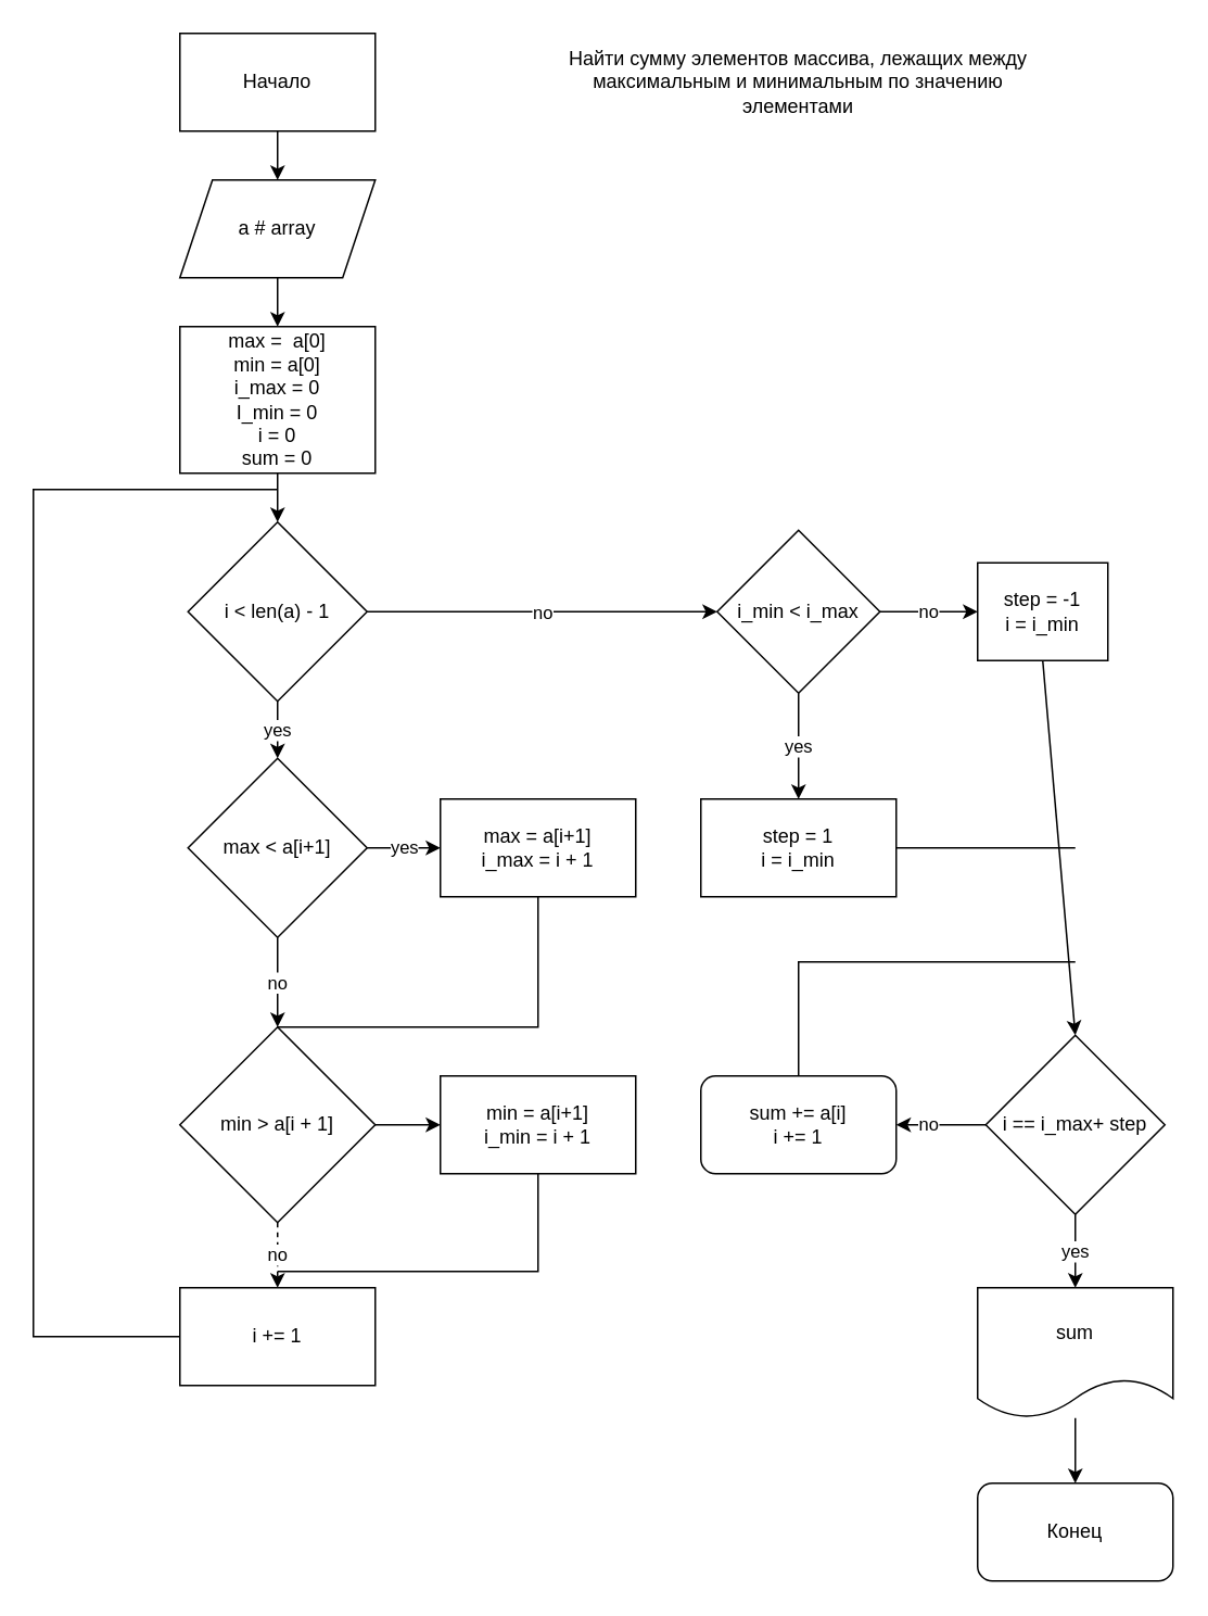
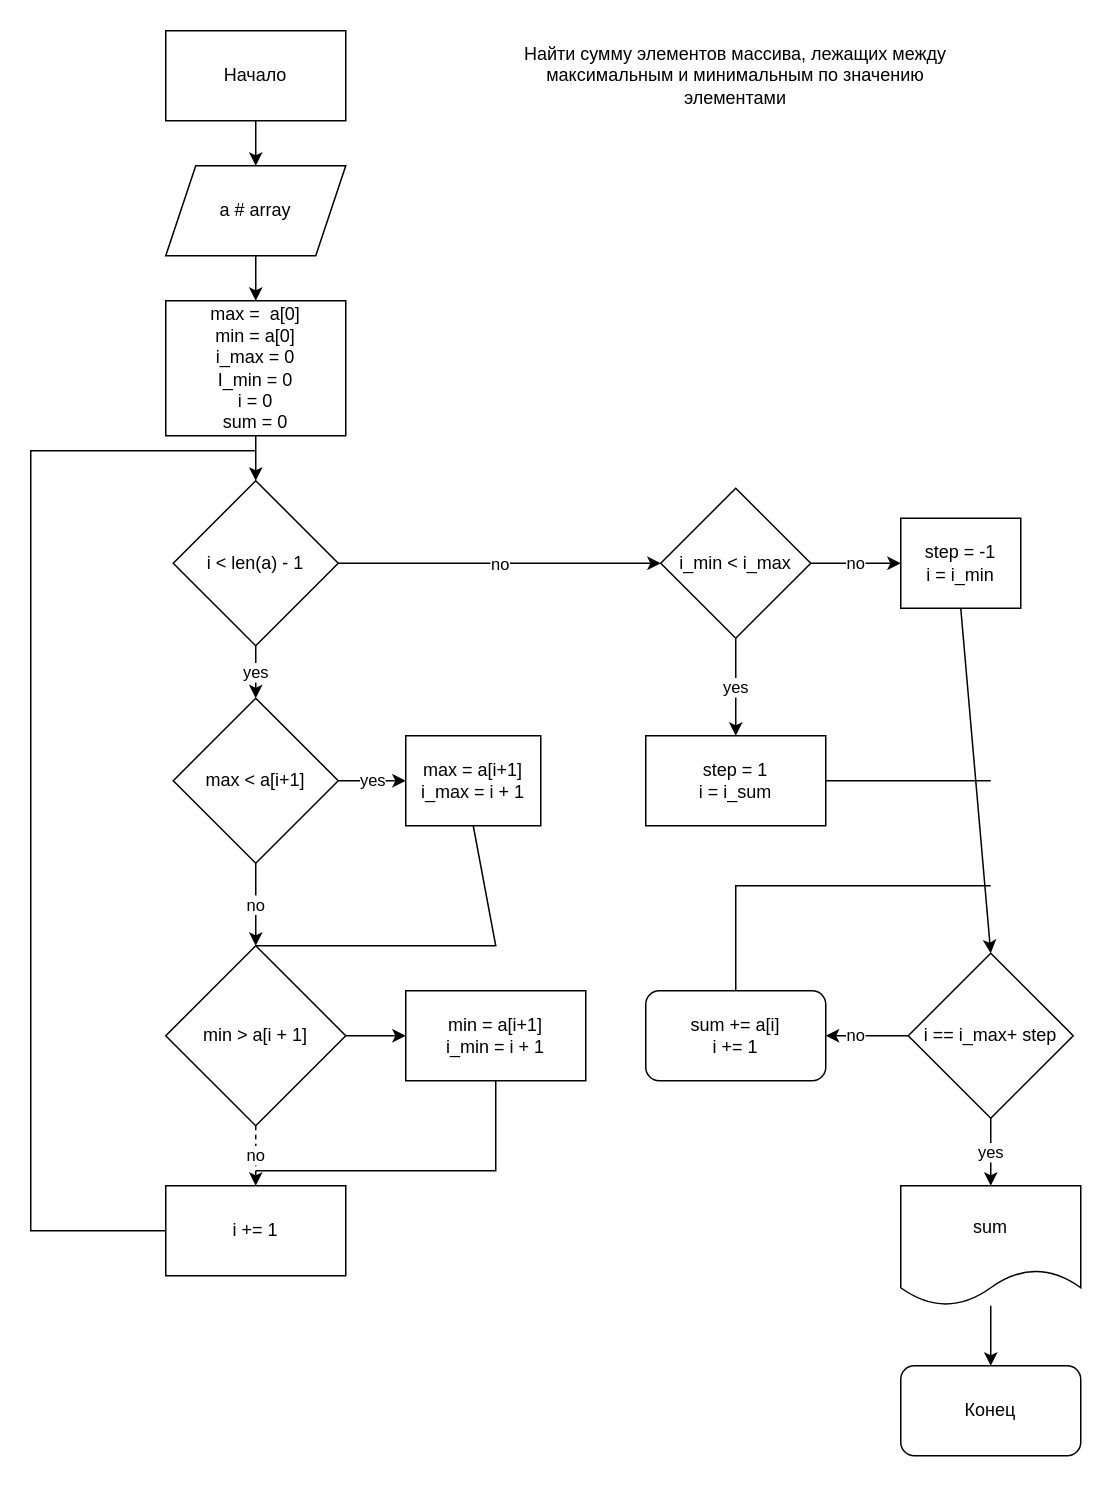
  <mxCell id="0" />
  <mxCell id="1" parent="0" />
  <mxCell id="2" value="" style="edgeStyle=orthogonalEdgeStyle;rounded=0;orthogonalLoop=1;jettySize=auto;html=1;" parent="1" source="3" target="5" edge="1"><mxGeometry relative="1" as="geometry" /></mxCell>
  <mxCell id="3" value="Начало" style="whiteSpace=wrap;html=1;rounded=0;" parent="1" vertex="1"><mxGeometry x="110" y="20" width="120" height="60" as="geometry" /></mxCell>
  <mxCell id="4" value="" style="edgeStyle=orthogonalEdgeStyle;rounded=0;orthogonalLoop=1;jettySize=auto;html=1;" parent="1" source="5" target="7" edge="1"><mxGeometry relative="1" as="geometry" /></mxCell>
  <mxCell id="5" value="a # array" style="shape=parallelogram;perimeter=parallelogramPerimeter;whiteSpace=wrap;html=1;fixedSize=1;" parent="1" vertex="1"><mxGeometry x="110" y="110" width="120" height="60" as="geometry" /></mxCell>
  <mxCell id="6" value="" style="edgeStyle=orthogonalEdgeStyle;rounded=0;orthogonalLoop=1;jettySize=auto;html=1;" parent="1" source="7" target="10" edge="1"><mxGeometry relative="1" as="geometry" /></mxCell>
  <mxCell id="7" value="max =&amp;nbsp; a[0]&lt;br&gt;min = a[0]&lt;br&gt;i_max = 0&lt;br&gt;I_min = 0&lt;br&gt;i = 0&lt;br&gt;sum = 0" style="rounded=0;whiteSpace=wrap;html=1;" parent="1" vertex="1"><mxGeometry x="110" y="200" width="120" height="90" as="geometry" /></mxCell>
  <mxCell id="8" value="yes" style="edgeStyle=orthogonalEdgeStyle;rounded=0;orthogonalLoop=1;jettySize=auto;html=1;" parent="1" source="10" target="13" edge="1"><mxGeometry relative="1" as="geometry"><Array as="points"><mxPoint x="170" y="445" /><mxPoint x="170" y="445" /></Array></mxGeometry></mxCell>
  <mxCell id="9" value="no" style="edgeStyle=orthogonalEdgeStyle;rounded=0;orthogonalLoop=1;jettySize=auto;html=1;" parent="1" source="10" edge="1"><mxGeometry relative="1" as="geometry"><mxPoint x="440" y="375" as="targetPoint" /></mxGeometry></mxCell>
  <mxCell id="10" value="i &amp;lt; len(a) - 1" style="rhombus;whiteSpace=wrap;html=1;" parent="1" vertex="1"><mxGeometry x="115" y="320" width="110" height="110" as="geometry" /></mxCell>
  <mxCell id="11" value="yes" style="edgeStyle=orthogonalEdgeStyle;rounded=0;orthogonalLoop=1;jettySize=auto;html=1;" parent="1" source="13" target="17" edge="1"><mxGeometry relative="1" as="geometry" /></mxCell>
  <mxCell id="12" value="no" style="edgeStyle=orthogonalEdgeStyle;rounded=0;orthogonalLoop=1;jettySize=auto;html=1;" parent="1" source="13" target="16" edge="1"><mxGeometry relative="1" as="geometry"><Array as="points"><mxPoint x="170" y="590" /><mxPoint x="170" y="590" /></Array></mxGeometry></mxCell>
  <mxCell id="13" value="max &amp;lt; a[i+1]" style="rhombus;whiteSpace=wrap;html=1;" parent="1" vertex="1"><mxGeometry x="115" y="465" width="110" height="110" as="geometry" /></mxCell>
  <mxCell id="14" value="" style="edgeStyle=orthogonalEdgeStyle;rounded=0;orthogonalLoop=1;jettySize=auto;html=1;" parent="1" source="16" target="18" edge="1"><mxGeometry relative="1" as="geometry" /></mxCell>
  <mxCell id="15" value="no" style="edgeStyle=orthogonalEdgeStyle;rounded=0;orthogonalLoop=1;jettySize=auto;html=1;dashed=1;" parent="1" source="16" target="19" edge="1"><mxGeometry relative="1" as="geometry"><Array as="points"><mxPoint x="170" y="770" /><mxPoint x="170" y="770" /></Array></mxGeometry></mxCell>
  <mxCell id="16" value="min &amp;gt; a[i + 1]" style="rhombus;whiteSpace=wrap;html=1;" parent="1" vertex="1"><mxGeometry x="110" y="630" width="120" height="120" as="geometry" /></mxCell>
- <mxCell id="17" value="max = a[i+1]&lt;br&gt;i_max = i + 1" style="rounded=0;whiteSpace=wrap;html=1;" parent="1" vertex="1"><mxGeometry x="270" y="490" width="120" height="60" as="geometry" /></mxCell>
+ <mxCell id="17" value="max = a[i+1]&lt;br&gt;i_max = i + 1" style="rounded=0;whiteSpace=wrap;html=1;" parent="1" vertex="1"><mxGeometry x="270" y="490" width="90" height="60" as="geometry" /></mxCell>
  <mxCell id="18" value="min = a[i+1]&lt;br&gt;i_min = i + 1" style="rounded=0;whiteSpace=wrap;html=1;" parent="1" vertex="1"><mxGeometry x="270" y="660" width="120" height="60" as="geometry" /></mxCell>
  <mxCell id="19" value="i += 1" style="rounded=0;whiteSpace=wrap;html=1;" parent="1" vertex="1"><mxGeometry x="110" y="790" width="120" height="60" as="geometry" /></mxCell>
  <mxCell id="20" value="" style="endArrow=none;html=1;rounded=0;entryX=0.5;entryY=1;entryDx=0;entryDy=0;" parent="1" target="17" edge="1"><mxGeometry width="50" height="50" relative="1" as="geometry"><mxPoint x="170" y="630" as="sourcePoint" /><mxPoint x="220" y="630" as="targetPoint" /><Array as="points"><mxPoint x="330" y="630" /></Array></mxGeometry></mxCell>
  <mxCell id="21" value="" style="endArrow=none;html=1;rounded=0;entryX=0.5;entryY=1;entryDx=0;entryDy=0;" parent="1" target="18" edge="1"><mxGeometry width="50" height="50" relative="1" as="geometry"><mxPoint x="170" y="780" as="sourcePoint" /><mxPoint x="330" y="760" as="targetPoint" /><Array as="points"><mxPoint x="330" y="780" /></Array></mxGeometry></mxCell>
  <mxCell id="22" value="" style="endArrow=none;html=1;rounded=0;entryX=0;entryY=0.5;entryDx=0;entryDy=0;" parent="1" target="19" edge="1"><mxGeometry width="50" height="50" relative="1" as="geometry"><mxPoint x="170" y="300" as="sourcePoint" /><mxPoint x="220" y="550" as="targetPoint" /><Array as="points"><mxPoint x="20" y="300" /><mxPoint x="20" y="820" /></Array></mxGeometry></mxCell>
  <mxCell id="23" value="yes" style="edgeStyle=orthogonalEdgeStyle;rounded=0;orthogonalLoop=1;jettySize=auto;html=1;" parent="1" source="25" target="26" edge="1"><mxGeometry relative="1" as="geometry"><Array as="points"><mxPoint x="490" y="450" /><mxPoint x="490" y="450" /></Array></mxGeometry></mxCell>
  <mxCell id="24" value="no" style="edgeStyle=orthogonalEdgeStyle;rounded=0;orthogonalLoop=1;jettySize=auto;html=1;" parent="1" source="25" target="27" edge="1"><mxGeometry relative="1" as="geometry"><Array as="points"><mxPoint x="570" y="375" /><mxPoint x="570" y="375" /></Array></mxGeometry></mxCell>
  <mxCell id="25" value="i_min &amp;lt; i_max" style="rhombus;whiteSpace=wrap;html=1;" parent="1" vertex="1"><mxGeometry x="440" y="325" width="100" height="100" as="geometry" /></mxCell>
- <mxCell id="26" value="step = 1&lt;br&gt;i = i_min" style="rounded=0;whiteSpace=wrap;html=1;" parent="1" vertex="1"><mxGeometry x="430" y="490" width="120" height="60" as="geometry" /></mxCell>
+ <mxCell id="26" value="step = 1&lt;br&gt;i = i_sum" style="rounded=0;whiteSpace=wrap;html=1;" parent="1" vertex="1"><mxGeometry x="430" y="490" width="120" height="60" as="geometry" /></mxCell>
  <mxCell id="27" value="step = -1&lt;br&gt;i = i_min" style="rounded=0;whiteSpace=wrap;html=1;" parent="1" vertex="1"><mxGeometry x="600" y="345" width="80" height="60" as="geometry" /></mxCell>
  <mxCell id="28" value="no" style="edgeStyle=orthogonalEdgeStyle;rounded=0;orthogonalLoop=1;jettySize=auto;html=1;" parent="1" source="30" target="31" edge="1"><mxGeometry x="0.273" relative="1" as="geometry"><Array as="points"><mxPoint x="590" y="690" /><mxPoint x="590" y="690" /></Array><mxPoint as="offset" /></mxGeometry></mxCell>
  <mxCell id="29" value="yes" style="edgeStyle=orthogonalEdgeStyle;rounded=0;orthogonalLoop=1;jettySize=auto;html=1;" parent="1" source="30" target="36" edge="1"><mxGeometry relative="1" as="geometry"><Array as="points"><mxPoint x="660" y="760" /><mxPoint x="660" y="760" /></Array></mxGeometry></mxCell>
  <mxCell id="30" value="i == i_max+ step" style="rhombus;whiteSpace=wrap;html=1;" parent="1" vertex="1"><mxGeometry x="605" y="635" width="110" height="110" as="geometry" /></mxCell>
  <mxCell id="31" value="sum += a[i]&lt;br&gt;i += 1" style="whiteSpace=wrap;html=1;rounded=1;" parent="1" vertex="1"><mxGeometry x="430" y="660" width="120" height="60" as="geometry" /></mxCell>
  <mxCell id="32" value="" style="endArrow=classic;html=1;rounded=0;entryX=0.5;entryY=0;entryDx=0;entryDy=0;exitX=0.5;exitY=1;exitDx=0;exitDy=0;" parent="1" source="27" target="30" edge="1"><mxGeometry width="50" height="50" relative="1" as="geometry"><mxPoint x="300" y="550" as="sourcePoint" /><mxPoint x="350" y="500" as="targetPoint" /></mxGeometry></mxCell>
  <mxCell id="33" value="" style="endArrow=none;html=1;rounded=0;entryX=1;entryY=0.5;entryDx=0;entryDy=0;" parent="1" target="26" edge="1"><mxGeometry width="50" height="50" relative="1" as="geometry"><mxPoint x="660" y="520" as="sourcePoint" /><mxPoint x="350" y="500" as="targetPoint" /></mxGeometry></mxCell>
  <mxCell id="34" value="" style="endArrow=none;html=1;rounded=0;entryX=0.5;entryY=0;entryDx=0;entryDy=0;" parent="1" target="31" edge="1"><mxGeometry width="50" height="50" relative="1" as="geometry"><mxPoint x="660" y="590" as="sourcePoint" /><mxPoint x="350" y="760" as="targetPoint" /><Array as="points"><mxPoint x="490" y="590" /></Array></mxGeometry></mxCell>
  <mxCell id="35" value="" style="edgeStyle=orthogonalEdgeStyle;rounded=0;orthogonalLoop=1;jettySize=auto;html=1;" parent="1" source="36" target="37" edge="1"><mxGeometry relative="1" as="geometry" /></mxCell>
  <mxCell id="36" value="sum" style="shape=document;whiteSpace=wrap;html=1;boundedLbl=1;" parent="1" vertex="1"><mxGeometry x="600" y="790" width="120" height="80" as="geometry" /></mxCell>
  <mxCell id="37" value="Конец" style="rounded=1;whiteSpace=wrap;html=1;" parent="1" vertex="1"><mxGeometry x="600" y="910" width="120" height="60" as="geometry" /></mxCell>
  <mxCell id="38" value="Найти сумму элементов массива, лежащих между максимальным и минимальным по значению элементами" style="text;html=1;strokeColor=none;fillColor=none;align=center;verticalAlign=middle;whiteSpace=wrap;rounded=0;" parent="1" vertex="1"><mxGeometry x="330" y="25" width="320" height="50" as="geometry" /></mxCell>
